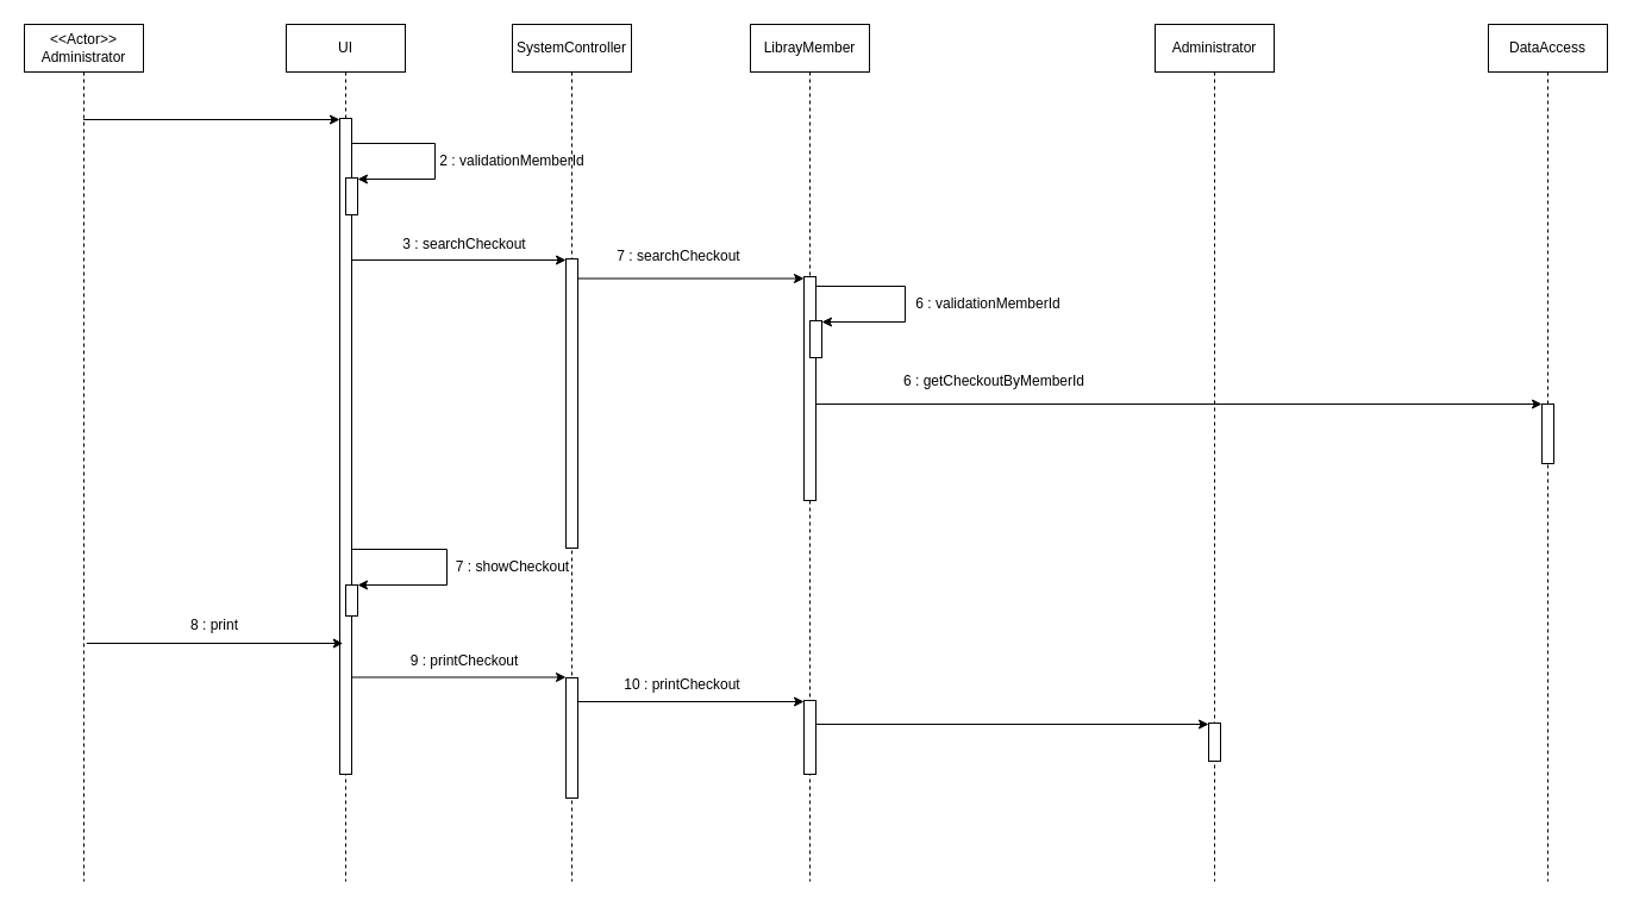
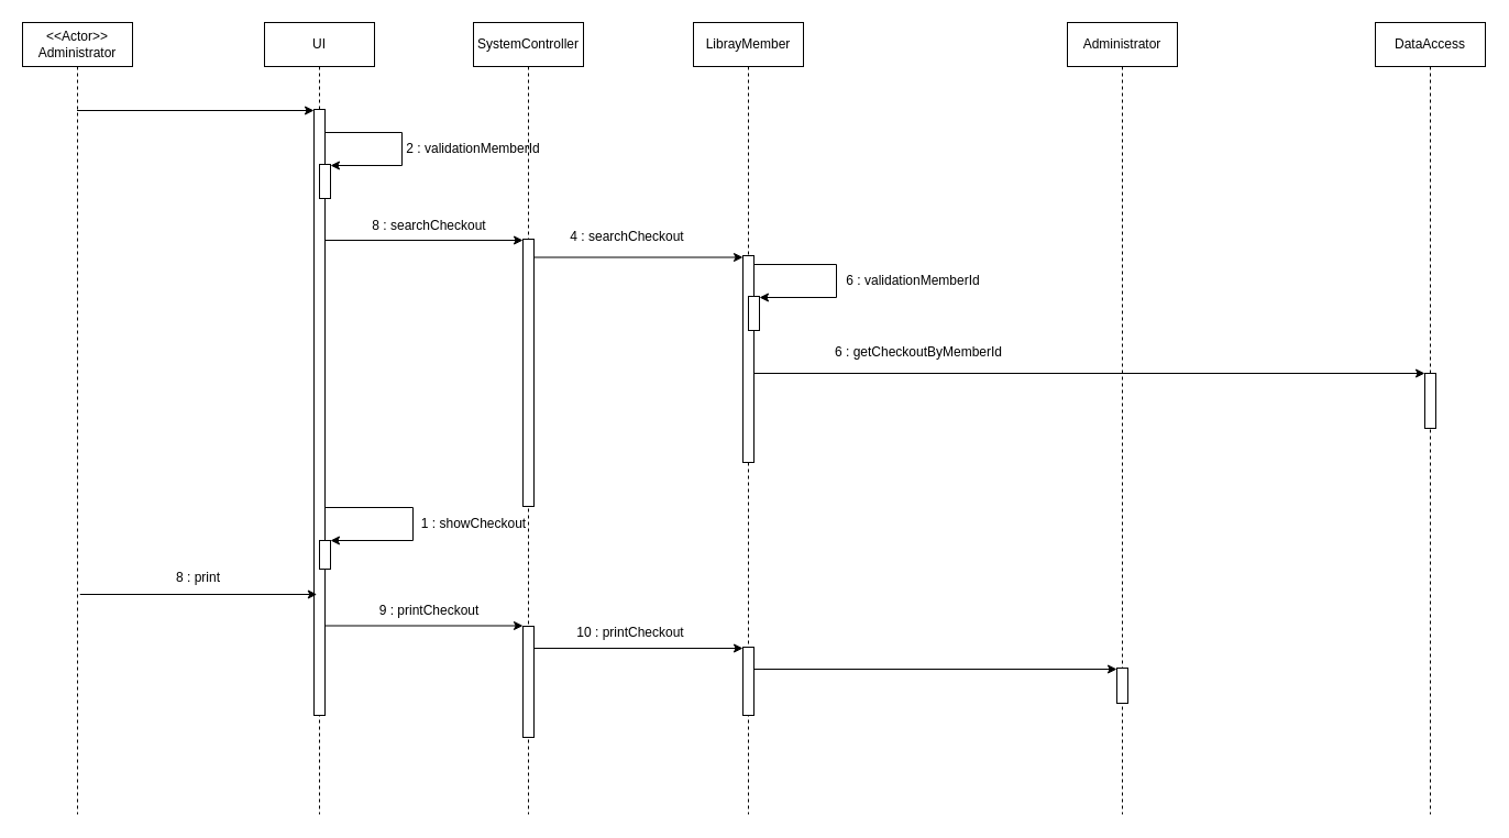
  <mxCell id="0" />
  <mxCell id="1" parent="0" />
  <mxCell id="2" value="&amp;lt;&amp;lt;Actor&amp;gt;&amp;gt;&lt;br&gt;Administrator" style="shape=umlLifeline;perimeter=lifelinePerimeter;whiteSpace=wrap;html=1;container=0;dropTarget=0;collapsible=0;recursiveResize=0;outlineConnect=0;portConstraint=eastwest;newEdgeStyle={&quot;edgeStyle&quot;:&quot;elbowEdgeStyle&quot;,&quot;elbow&quot;:&quot;vertical&quot;,&quot;curved&quot;:0,&quot;rounded&quot;:0};" parent="1" vertex="1"><mxGeometry x="20" y="20" width="100" height="720" as="geometry" /></mxCell>
  <mxCell id="3" value="UI" style="shape=umlLifeline;perimeter=lifelinePerimeter;whiteSpace=wrap;html=1;container=0;dropTarget=0;collapsible=0;recursiveResize=0;outlineConnect=0;portConstraint=eastwest;newEdgeStyle={&quot;edgeStyle&quot;:&quot;elbowEdgeStyle&quot;,&quot;elbow&quot;:&quot;vertical&quot;,&quot;curved&quot;:0,&quot;rounded&quot;:0};" parent="1" vertex="1"><mxGeometry x="240" y="20" width="100" height="720" as="geometry" /></mxCell>
  <mxCell id="4" value="" style="html=1;points=[];perimeter=orthogonalPerimeter;outlineConnect=0;targetShapes=umlLifeline;portConstraint=eastwest;newEdgeStyle={&quot;edgeStyle&quot;:&quot;elbowEdgeStyle&quot;,&quot;elbow&quot;:&quot;vertical&quot;,&quot;curved&quot;:0,&quot;rounded&quot;:0};" parent="3" vertex="1"><mxGeometry x="45" y="79" width="10" height="551" as="geometry" /></mxCell>
  <mxCell id="5" value="" style="html=1;points=[];perimeter=orthogonalPerimeter;outlineConnect=0;targetShapes=umlLifeline;portConstraint=eastwest;newEdgeStyle={&quot;edgeStyle&quot;:&quot;elbowEdgeStyle&quot;,&quot;elbow&quot;:&quot;vertical&quot;,&quot;curved&quot;:0,&quot;rounded&quot;:0};" parent="3" vertex="1"><mxGeometry x="50" y="129" width="10" height="31" as="geometry" /></mxCell>
  <mxCell id="6" value="" style="endArrow=classic;html=1;rounded=0;" parent="3" source="4" target="5" edge="1"><mxGeometry width="50" height="50" relative="1" as="geometry"><mxPoint x="60" y="100" as="sourcePoint" /><mxPoint x="65" y="130" as="targetPoint" /><Array as="points"><mxPoint x="125" y="100" /><mxPoint x="125" y="130" /></Array></mxGeometry></mxCell>
  <mxCell id="7" value="SystemController" style="shape=umlLifeline;perimeter=lifelinePerimeter;whiteSpace=wrap;html=1;container=0;dropTarget=0;collapsible=0;recursiveResize=0;outlineConnect=0;portConstraint=eastwest;newEdgeStyle={&quot;edgeStyle&quot;:&quot;elbowEdgeStyle&quot;,&quot;elbow&quot;:&quot;vertical&quot;,&quot;curved&quot;:0,&quot;rounded&quot;:0};" parent="1" vertex="1"><mxGeometry x="430" y="20" width="100" height="720" as="geometry" /></mxCell>
  <mxCell id="8" value="" style="html=1;points=[];perimeter=orthogonalPerimeter;outlineConnect=0;targetShapes=umlLifeline;portConstraint=eastwest;newEdgeStyle={&quot;edgeStyle&quot;:&quot;elbowEdgeStyle&quot;,&quot;elbow&quot;:&quot;vertical&quot;,&quot;curved&quot;:0,&quot;rounded&quot;:0};" parent="7" vertex="1"><mxGeometry x="45" y="197" width="10" height="243" as="geometry" /></mxCell>
  <mxCell id="9" value="" style="html=1;points=[];perimeter=orthogonalPerimeter;outlineConnect=0;targetShapes=umlLifeline;portConstraint=eastwest;newEdgeStyle={&quot;edgeStyle&quot;:&quot;elbowEdgeStyle&quot;,&quot;elbow&quot;:&quot;vertical&quot;,&quot;curved&quot;:0,&quot;rounded&quot;:0};" vertex="1" parent="7"><mxGeometry x="45" y="549" width="10" height="101" as="geometry" /></mxCell>
  <mxCell id="10" value="LibrayMember" style="shape=umlLifeline;perimeter=lifelinePerimeter;whiteSpace=wrap;html=1;container=0;dropTarget=0;collapsible=0;recursiveResize=0;outlineConnect=0;portConstraint=eastwest;newEdgeStyle={&quot;edgeStyle&quot;:&quot;elbowEdgeStyle&quot;,&quot;elbow&quot;:&quot;vertical&quot;,&quot;curved&quot;:0,&quot;rounded&quot;:0};" parent="1" vertex="1"><mxGeometry x="630" y="20" width="100" height="720" as="geometry" /></mxCell>
  <mxCell id="11" value="" style="html=1;points=[];perimeter=orthogonalPerimeter;outlineConnect=0;targetShapes=umlLifeline;portConstraint=eastwest;newEdgeStyle={&quot;edgeStyle&quot;:&quot;elbowEdgeStyle&quot;,&quot;elbow&quot;:&quot;vertical&quot;,&quot;curved&quot;:0,&quot;rounded&quot;:0};" parent="10" vertex="1"><mxGeometry x="45" y="212" width="10" height="188" as="geometry" /></mxCell>
  <mxCell id="12" value="" style="html=1;points=[];perimeter=orthogonalPerimeter;outlineConnect=0;targetShapes=umlLifeline;portConstraint=eastwest;newEdgeStyle={&quot;edgeStyle&quot;:&quot;elbowEdgeStyle&quot;,&quot;elbow&quot;:&quot;vertical&quot;,&quot;curved&quot;:0,&quot;rounded&quot;:0};" vertex="1" parent="10"><mxGeometry x="50" y="249" width="10" height="31" as="geometry" /></mxCell>
  <mxCell id="13" value="" style="endArrow=classic;html=1;rounded=0;" edge="1" parent="10" source="11" target="12"><mxGeometry width="50" height="50" relative="1" as="geometry"><mxPoint x="60" y="220" as="sourcePoint" /><mxPoint x="65" y="250" as="targetPoint" /><Array as="points"><mxPoint x="130" y="220" /><mxPoint x="130" y="250" /></Array></mxGeometry></mxCell>
  <mxCell id="14" value="" style="html=1;points=[];perimeter=orthogonalPerimeter;outlineConnect=0;targetShapes=umlLifeline;portConstraint=eastwest;newEdgeStyle={&quot;edgeStyle&quot;:&quot;elbowEdgeStyle&quot;,&quot;elbow&quot;:&quot;vertical&quot;,&quot;curved&quot;:0,&quot;rounded&quot;:0};" vertex="1" parent="10"><mxGeometry x="45" y="568" width="10" height="62" as="geometry" /></mxCell>
  <mxCell id="15" value="" style="endArrow=classic;html=1;rounded=0;" parent="1" target="4" edge="1"><mxGeometry width="50" height="50" relative="1" as="geometry"><mxPoint x="69.5" y="100" as="sourcePoint" /><mxPoint x="240" y="100" as="targetPoint" /></mxGeometry></mxCell>
  <mxCell id="16" value="2 : validationMemberId" style="text;html=1;strokeColor=none;fillColor=none;align=center;verticalAlign=middle;whiteSpace=wrap;rounded=0;" parent="1" vertex="1"><mxGeometry x="360" y="120" width="140" height="30" as="geometry" /></mxCell>
  <mxCell id="17" value="" style="endArrow=classic;html=1;rounded=0;" parent="1" edge="1"><mxGeometry width="50" height="50" relative="1" as="geometry"><mxPoint x="295" y="218" as="sourcePoint" /><mxPoint x="475" y="218" as="targetPoint" /></mxGeometry></mxCell>
- <mxCell id="18" value="3 : searchCheckout" style="text;html=1;strokeColor=none;fillColor=none;align=center;verticalAlign=middle;whiteSpace=wrap;rounded=0;" parent="1" vertex="1"><mxGeometry x="330" y="190" width="120" height="30" as="geometry" /></mxCell>
+ <mxCell id="18" value="8 : searchCheckout" style="text;html=1;strokeColor=none;fillColor=none;align=center;verticalAlign=middle;whiteSpace=wrap;rounded=0;" parent="1" vertex="1"><mxGeometry x="330" y="190" width="120" height="30" as="geometry" /></mxCell>
  <mxCell id="19" value="DataAccess" style="shape=umlLifeline;perimeter=lifelinePerimeter;whiteSpace=wrap;html=1;container=0;dropTarget=0;collapsible=0;recursiveResize=0;outlineConnect=0;portConstraint=eastwest;newEdgeStyle={&quot;edgeStyle&quot;:&quot;elbowEdgeStyle&quot;,&quot;elbow&quot;:&quot;vertical&quot;,&quot;curved&quot;:0,&quot;rounded&quot;:0};" parent="1" vertex="1"><mxGeometry x="1250" y="20" width="100" height="720" as="geometry" /></mxCell>
  <mxCell id="20" value="" style="html=1;points=[];perimeter=orthogonalPerimeter;outlineConnect=0;targetShapes=umlLifeline;portConstraint=eastwest;newEdgeStyle={&quot;edgeStyle&quot;:&quot;elbowEdgeStyle&quot;,&quot;elbow&quot;:&quot;vertical&quot;,&quot;curved&quot;:0,&quot;rounded&quot;:0};" parent="19" vertex="1"><mxGeometry x="45" y="319" width="10" height="50" as="geometry" /></mxCell>
  <mxCell id="21" value="" style="endArrow=classic;html=1;rounded=0;" parent="1" edge="1" target="11"><mxGeometry width="50" height="50" relative="1" as="geometry"><mxPoint x="485" y="233.5" as="sourcePoint" /><mxPoint x="635" y="234" as="targetPoint" /></mxGeometry></mxCell>
- <mxCell id="22" value="7 : showCheckout" style="text;html=1;strokeColor=none;fillColor=none;align=center;verticalAlign=middle;whiteSpace=wrap;rounded=0;" parent="1" vertex="1"><mxGeometry x="347.5" y="461" width="165" height="30" as="geometry" /></mxCell>
+ <mxCell id="22" value="1 : showCheckout" style="text;html=1;strokeColor=none;fillColor=none;align=center;verticalAlign=middle;whiteSpace=wrap;rounded=0;" parent="1" vertex="1"><mxGeometry x="347.5" y="461" width="165" height="30" as="geometry" /></mxCell>
  <mxCell id="23" value="" style="html=1;points=[];perimeter=orthogonalPerimeter;outlineConnect=0;targetShapes=umlLifeline;portConstraint=eastwest;newEdgeStyle={&quot;edgeStyle&quot;:&quot;elbowEdgeStyle&quot;,&quot;elbow&quot;:&quot;vertical&quot;,&quot;curved&quot;:0,&quot;rounded&quot;:0};" parent="1" vertex="1"><mxGeometry x="290" y="491" width="10" height="26" as="geometry" /></mxCell>
  <mxCell id="24" value="" style="endArrow=classic;html=1;rounded=0;" parent="1" edge="1"><mxGeometry width="50" height="50" relative="1" as="geometry"><mxPoint x="295" y="461" as="sourcePoint" /><mxPoint x="300" y="491" as="targetPoint" /><Array as="points"><mxPoint x="375" y="461" /><mxPoint x="375" y="491" /></Array></mxGeometry></mxCell>
- <mxCell id="25" value="7 : searchCheckout" style="text;html=1;strokeColor=none;fillColor=none;align=center;verticalAlign=middle;whiteSpace=wrap;rounded=0;" vertex="1" parent="1"><mxGeometry x="500" y="200" width="140" height="30" as="geometry" /></mxCell>
+ <mxCell id="25" value="4 : searchCheckout" style="text;html=1;strokeColor=none;fillColor=none;align=center;verticalAlign=middle;whiteSpace=wrap;rounded=0;" vertex="1" parent="1"><mxGeometry x="500" y="200" width="140" height="30" as="geometry" /></mxCell>
  <mxCell id="26" value="6 : validationMemberId" style="text;html=1;strokeColor=none;fillColor=none;align=center;verticalAlign=middle;whiteSpace=wrap;rounded=0;" vertex="1" parent="1"><mxGeometry x="760" y="240" width="140" height="30" as="geometry" /></mxCell>
  <mxCell id="27" value="" style="endArrow=classic;html=1;rounded=0;" edge="1" parent="1" source="11" target="20"><mxGeometry width="50" height="50" relative="1" as="geometry"><mxPoint x="690" y="340" as="sourcePoint" /><mxPoint x="930" y="341" as="targetPoint" /></mxGeometry></mxCell>
  <mxCell id="28" value="6 : getCheckoutByMemberId" style="text;html=1;strokeColor=none;fillColor=none;align=center;verticalAlign=middle;whiteSpace=wrap;rounded=0;" vertex="1" parent="1"><mxGeometry x="745" y="305" width="180" height="30" as="geometry" /></mxCell>
  <mxCell id="29" value="" style="endArrow=classic;html=1;rounded=0;" edge="1" parent="1"><mxGeometry width="50" height="50" relative="1" as="geometry"><mxPoint x="72.25" y="540" as="sourcePoint" /><mxPoint x="287.75" y="540" as="targetPoint" /></mxGeometry></mxCell>
  <mxCell id="30" value="8 : print" style="text;html=1;strokeColor=none;fillColor=none;align=center;verticalAlign=middle;whiteSpace=wrap;rounded=0;" vertex="1" parent="1"><mxGeometry x="120" y="510" width="120" height="30" as="geometry" /></mxCell>
  <mxCell id="31" value="" style="endArrow=classic;html=1;rounded=0;" edge="1" parent="1"><mxGeometry width="50" height="50" relative="1" as="geometry"><mxPoint x="295" y="568.5" as="sourcePoint" /><mxPoint x="475" y="568.5" as="targetPoint" /></mxGeometry></mxCell>
  <mxCell id="32" value="9 : printCheckout" style="text;html=1;strokeColor=none;fillColor=none;align=center;verticalAlign=middle;whiteSpace=wrap;rounded=0;" vertex="1" parent="1"><mxGeometry x="330" y="540" width="120" height="30" as="geometry" /></mxCell>
  <mxCell id="33" value="" style="endArrow=classic;html=1;rounded=0;" edge="1" parent="1" target="14"><mxGeometry width="50" height="50" relative="1" as="geometry"><mxPoint x="485" y="589" as="sourcePoint" /><mxPoint x="660" y="589" as="targetPoint" /></mxGeometry></mxCell>
  <mxCell id="34" value="Administrator" style="shape=umlLifeline;perimeter=lifelinePerimeter;whiteSpace=wrap;html=1;container=0;dropTarget=0;collapsible=0;recursiveResize=0;outlineConnect=0;portConstraint=eastwest;newEdgeStyle={&quot;edgeStyle&quot;:&quot;elbowEdgeStyle&quot;,&quot;elbow&quot;:&quot;vertical&quot;,&quot;curved&quot;:0,&quot;rounded&quot;:0};" vertex="1" parent="1"><mxGeometry x="970" y="20" width="100" height="720" as="geometry" /></mxCell>
  <mxCell id="35" value="" style="html=1;points=[];perimeter=orthogonalPerimeter;outlineConnect=0;targetShapes=umlLifeline;portConstraint=eastwest;newEdgeStyle={&quot;edgeStyle&quot;:&quot;elbowEdgeStyle&quot;,&quot;elbow&quot;:&quot;vertical&quot;,&quot;curved&quot;:0,&quot;rounded&quot;:0};" vertex="1" parent="34"><mxGeometry x="45" y="587" width="10" height="32" as="geometry" /></mxCell>
  <mxCell id="36" value="" style="endArrow=classic;html=1;rounded=0;" edge="1" parent="1"><mxGeometry width="50" height="50" relative="1" as="geometry"><mxPoint x="685" y="608" as="sourcePoint" /><mxPoint x="1015" y="608" as="targetPoint" /></mxGeometry></mxCell>
  <mxCell id="37" value="10 : printCheckout" style="text;html=1;strokeColor=none;fillColor=none;align=center;verticalAlign=middle;whiteSpace=wrap;rounded=0;" vertex="1" parent="1"><mxGeometry x="512.5" y="560" width="120" height="30" as="geometry" /></mxCell>
